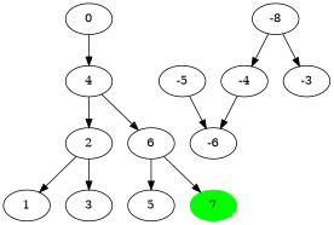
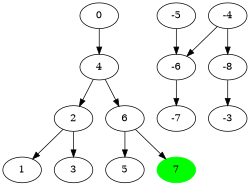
  digraph {
    n1 [label=0]
    n2 [label=4]
    n3 [label=-4]
    n4 [label=-6]
    n5 [label=-8]
    n6 [label=2]
    n7 [label=6]
+   n8 [label=-7]
    n9 [label=-3]
    n10 [label=-5]
    n11 [label=1]
    n12 [label=3]
    n13 [label=5]
    n14 [color=green label=7 style=filled]
    n1 -> n2
    n2 -> n6
    n2 -> n7
    n3 -> n4
-   n5 -> n3
+   n3 -> n5
+   n4 -> n8
    n5 -> n9
    n6 -> n11
    n6 -> n12
    n7 -> n13
    n7 -> n14
    n10 -> n4
  }
